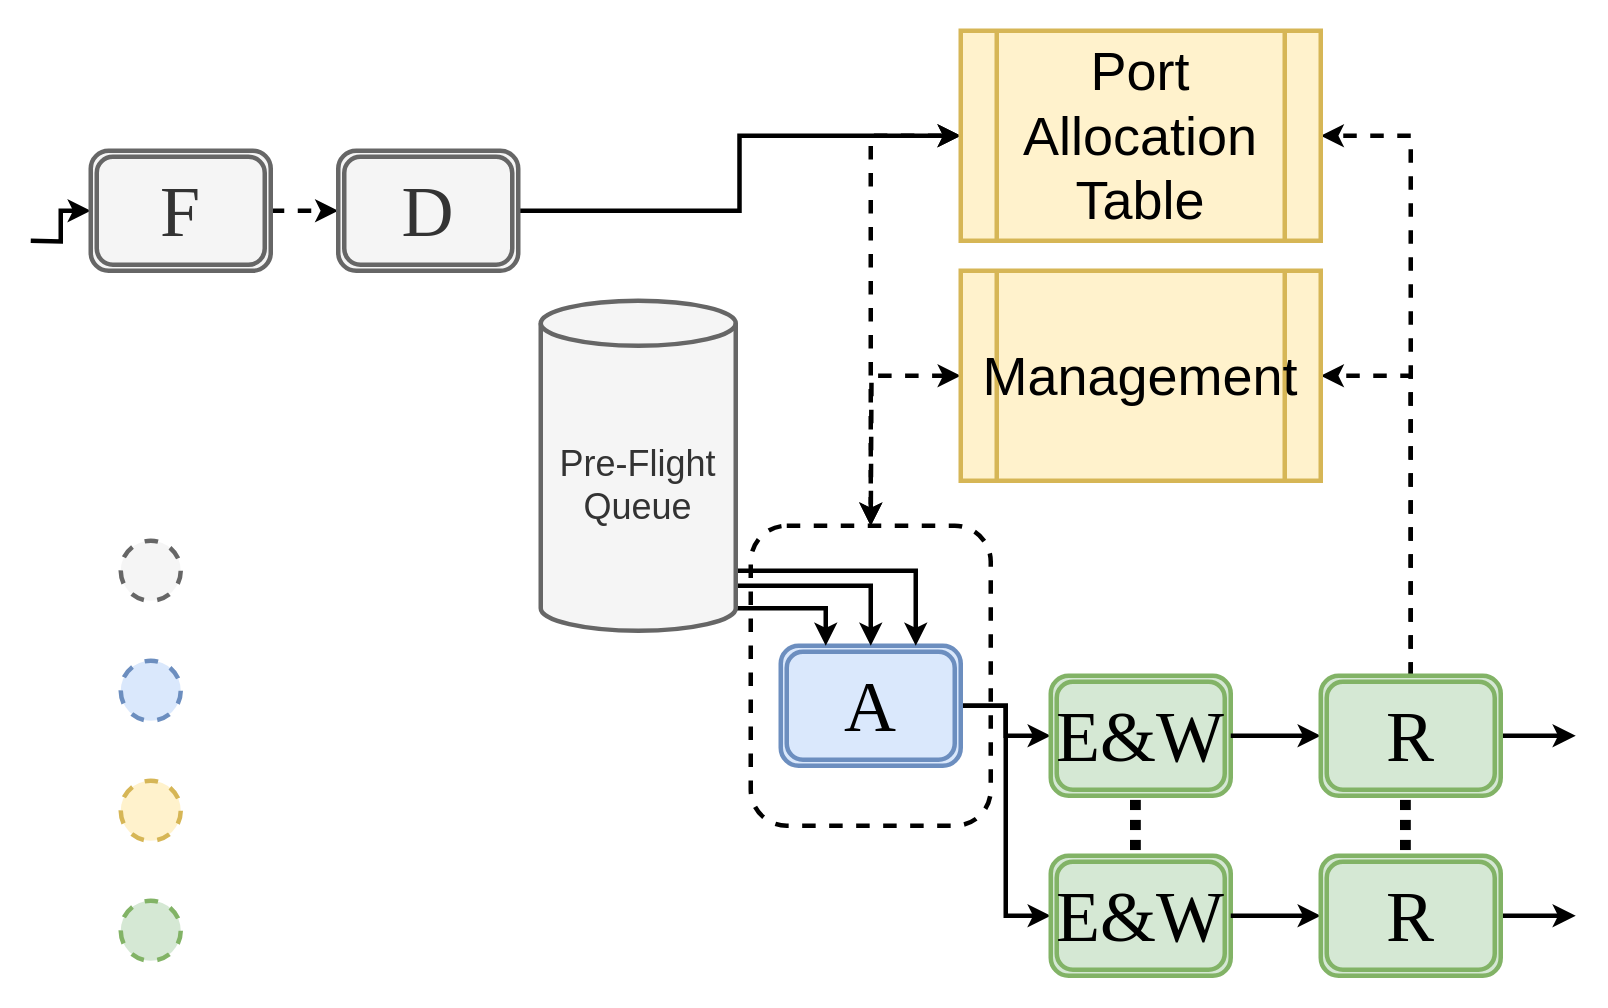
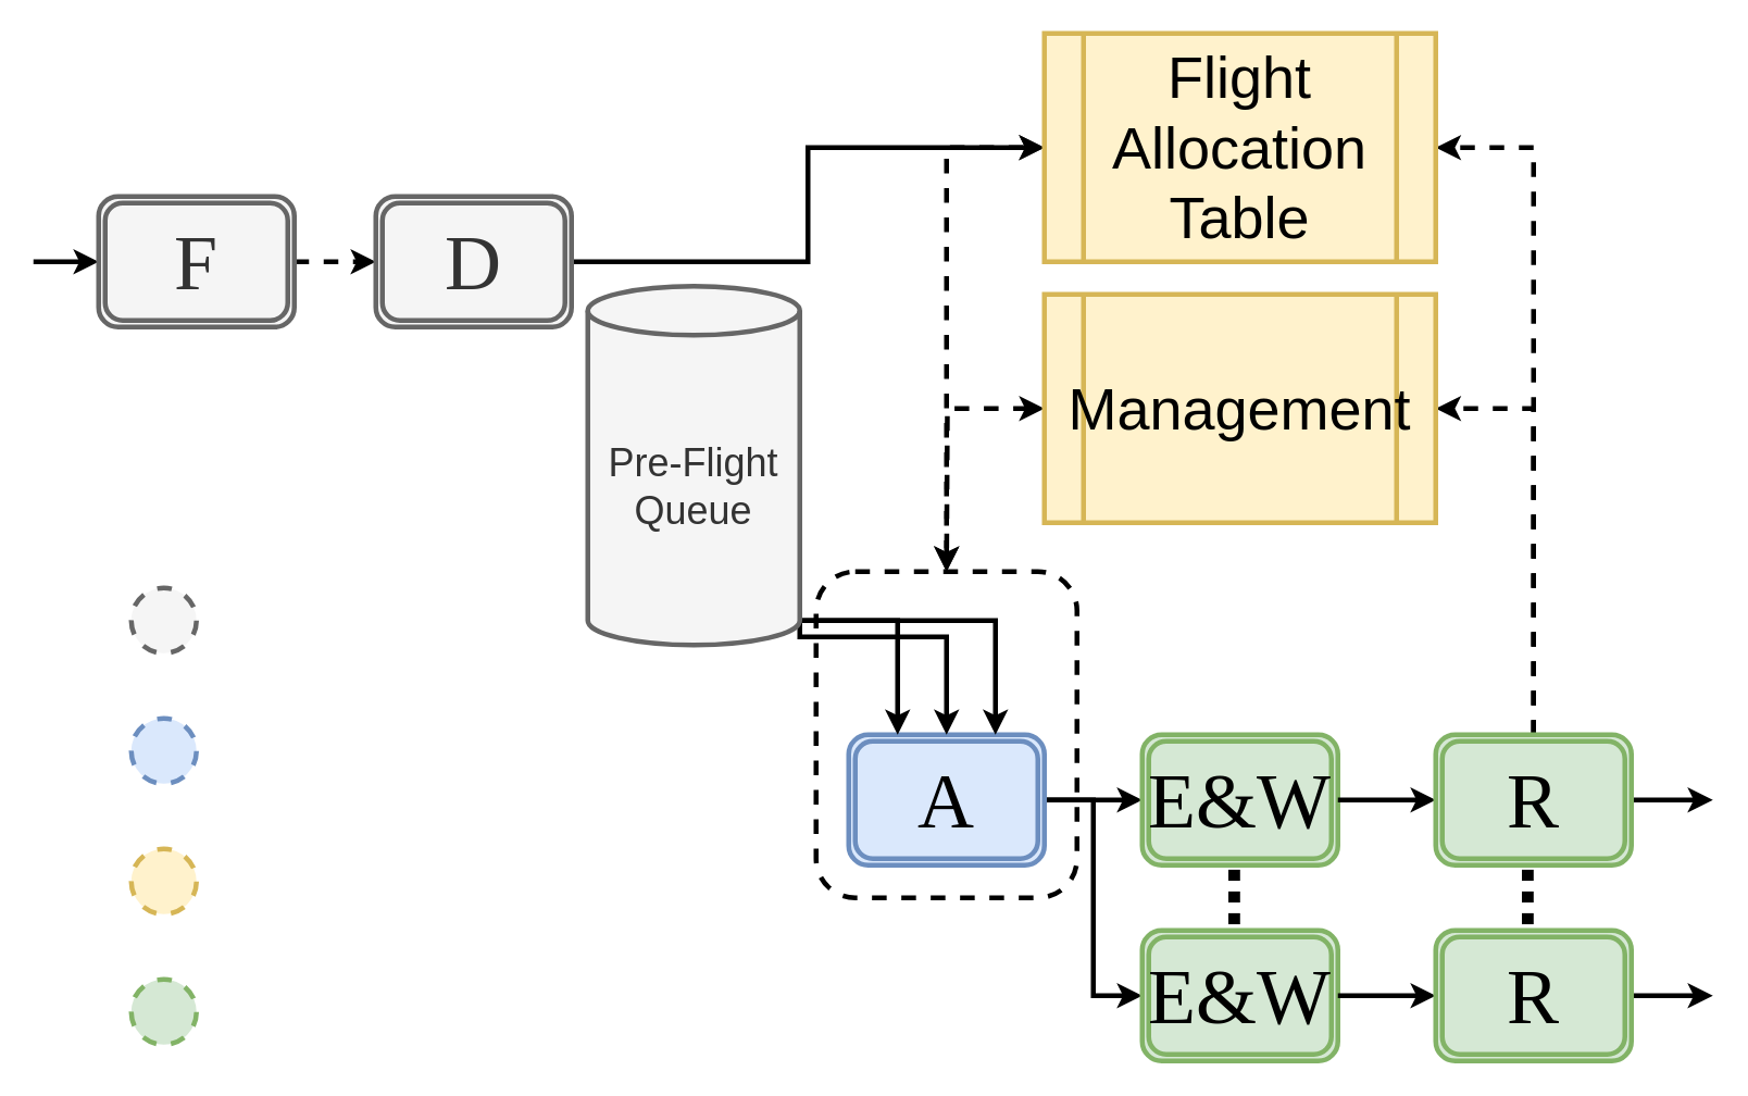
  <mxCell id="0" />
  <mxCell id="1" parent="0" />
  <mxCell id="2" style="edgeStyle=orthogonalEdgeStyle;rounded=0;orthogonalLoop=1;jettySize=auto;html=1;exitX=0.5;exitY=0;exitDx=0;exitDy=0;entryX=0;entryY=0.5;entryDx=0;entryDy=0;strokeWidth=3;startArrow=classic;startFill=1;dashed=1;" edge="1" parent="1" source="3" target="20"><mxGeometry relative="1" as="geometry"><Array as="points"><mxPoint x="580" y="90" /></Array></mxGeometry></mxCell>
  <mxCell id="3" value="" style="rounded=1;whiteSpace=wrap;html=1;strokeWidth=3;dashed=1;" vertex="1" parent="1"><mxGeometry x="500" y="350" width="160" height="200" as="geometry" /></mxCell>
  <mxCell id="4" style="edgeStyle=orthogonalEdgeStyle;rounded=0;orthogonalLoop=1;jettySize=auto;html=1;exitX=1;exitY=0.5;exitDx=0;exitDy=0;strokeWidth=3;dashed=1;" edge="1" parent="1" source="6" target="8"><mxGeometry relative="1" as="geometry" /></mxCell>
  <mxCell id="5" style="edgeStyle=orthogonalEdgeStyle;rounded=0;orthogonalLoop=1;jettySize=auto;html=1;exitX=0;exitY=0.5;exitDx=0;exitDy=0;strokeWidth=3;startArrow=classic;startFill=1;endArrow=none;endFill=0;" edge="1" parent="1" source="6"><mxGeometry relative="1" as="geometry"><mxPoint x="20" y="160" as="targetPoint" /></mxGeometry></mxCell>
- <mxCell id="6" value="&lt;font style=&quot;font-size: 48px&quot; face=&quot;Tahoma&quot;&gt;F&lt;/font&gt;" style="shape=ext;double=1;rounded=1;whiteSpace=wrap;html=1;strokeWidth=3;fillColor=#f5f5f5;strokeColor=#666666;fontColor=#333333;" vertex="1" parent="1"><mxGeometry x="60" y="100" width="120" height="80" as="geometry" /></mxCell>
+ <mxCell id="6" value="&lt;font style=&quot;font-size: 48px&quot; face=&quot;Tahoma&quot;&gt;F&lt;/font&gt;" style="shape=ext;double=1;rounded=1;whiteSpace=wrap;html=1;strokeWidth=3;fillColor=#f5f5f5;strokeColor=#666666;fontColor=#333333;" vertex="1" parent="1"><mxGeometry x="60" y="120" width="120" height="80" as="geometry" /></mxCell>
  <mxCell id="7" style="edgeStyle=orthogonalEdgeStyle;rounded=0;orthogonalLoop=1;jettySize=auto;html=1;exitX=1;exitY=0.5;exitDx=0;exitDy=0;strokeWidth=3;" edge="1" parent="1" source="8" target="20"><mxGeometry relative="1" as="geometry" /></mxCell>
- <mxCell id="8" value="&lt;font style=&quot;font-size: 48px&quot; face=&quot;Tahoma&quot;&gt;D&lt;/font&gt;" style="shape=ext;double=1;rounded=1;whiteSpace=wrap;html=1;strokeWidth=3;fillColor=#f5f5f5;strokeColor=#666666;fontColor=#333333;" vertex="1" parent="1"><mxGeometry x="225" y="100" width="120" height="80" as="geometry" /></mxCell>
+ <mxCell id="8" value="&lt;font style=&quot;font-size: 48px&quot; face=&quot;Tahoma&quot;&gt;D&lt;/font&gt;" style="shape=ext;double=1;rounded=1;whiteSpace=wrap;html=1;strokeWidth=3;fillColor=#f5f5f5;strokeColor=#666666;fontColor=#333333;" vertex="1" parent="1"><mxGeometry x="230" y="120" width="120" height="80" as="geometry" /></mxCell>
  <mxCell id="9" style="edgeStyle=orthogonalEdgeStyle;rounded=0;orthogonalLoop=1;jettySize=auto;html=1;exitX=0;exitY=0.5;exitDx=0;exitDy=0;entryX=1;entryY=0.5;entryDx=0;entryDy=0;startArrow=classic;startFill=1;endArrow=none;endFill=0;strokeWidth=3;" edge="1" parent="1" source="10" target="17"><mxGeometry relative="1" as="geometry" /></mxCell>
  <mxCell id="10" value="&lt;font style=&quot;font-size: 48px&quot; face=&quot;Tahoma&quot;&gt;E&amp;amp;W&lt;/font&gt;" style="shape=ext;double=1;rounded=1;whiteSpace=wrap;html=1;strokeWidth=3;fillColor=#d5e8d4;strokeColor=#82b366;" vertex="1" parent="1"><mxGeometry x="700" y="450" width="120" height="80" as="geometry" /></mxCell>
  <mxCell id="11" style="edgeStyle=orthogonalEdgeStyle;rounded=0;orthogonalLoop=1;jettySize=auto;html=1;exitX=0;exitY=0.5;exitDx=0;exitDy=0;entryX=1;entryY=0.5;entryDx=0;entryDy=0;startArrow=classic;startFill=1;endArrow=none;endFill=0;strokeWidth=3;" edge="1" parent="1" source="15" target="10"><mxGeometry relative="1" as="geometry" /></mxCell>
  <mxCell id="12" style="edgeStyle=orthogonalEdgeStyle;rounded=0;orthogonalLoop=1;jettySize=auto;html=1;exitX=1;exitY=0.5;exitDx=0;exitDy=0;startArrow=none;startFill=0;endArrow=classic;endFill=1;strokeWidth=3;" edge="1" parent="1" source="15"><mxGeometry relative="1" as="geometry"><mxPoint x="1050" y="490" as="targetPoint" /></mxGeometry></mxCell>
  <mxCell id="13" style="edgeStyle=orthogonalEdgeStyle;rounded=0;orthogonalLoop=1;jettySize=auto;html=1;exitX=0.5;exitY=0;exitDx=0;exitDy=0;entryX=1;entryY=0.5;entryDx=0;entryDy=0;startArrow=none;startFill=0;endArrow=classic;endFill=1;strokeWidth=3;dashed=1;" edge="1" parent="1" source="15" target="20"><mxGeometry relative="1" as="geometry" /></mxCell>
  <mxCell id="14" style="edgeStyle=orthogonalEdgeStyle;rounded=0;orthogonalLoop=1;jettySize=auto;html=1;exitX=0.5;exitY=0;exitDx=0;exitDy=0;entryX=1;entryY=0.5;entryDx=0;entryDy=0;startArrow=none;startFill=0;endArrow=classic;endFill=1;strokeWidth=3;dashed=1;" edge="1" parent="1" source="15" target="19"><mxGeometry relative="1" as="geometry" /></mxCell>
  <mxCell id="15" value="&lt;font style=&quot;font-size: 48px&quot; face=&quot;Tahoma&quot;&gt;R&lt;/font&gt;" style="shape=ext;double=1;rounded=1;whiteSpace=wrap;html=1;strokeWidth=3;fillColor=#d5e8d4;strokeColor=#82b366;" vertex="1" parent="1"><mxGeometry x="880" y="450" width="120" height="80" as="geometry" /></mxCell>
  <mxCell id="16" style="edgeStyle=orthogonalEdgeStyle;rounded=0;orthogonalLoop=1;jettySize=auto;html=1;exitX=1;exitY=0.5;exitDx=0;exitDy=0;entryX=0;entryY=0.5;entryDx=0;entryDy=0;startArrow=none;startFill=0;endArrow=classic;endFill=1;strokeWidth=3;" edge="1" parent="1" source="17" target="25"><mxGeometry relative="1" as="geometry" /></mxCell>
- <mxCell id="17" value="&lt;font style=&quot;font-size: 48px&quot; face=&quot;Tahoma&quot;&gt;A&lt;/font&gt;" style="shape=ext;double=1;rounded=1;whiteSpace=wrap;html=1;strokeWidth=3;fillColor=#dae8fc;strokeColor=#6c8ebf;" vertex="1" parent="1"><mxGeometry x="520" y="430" width="120" height="80" as="geometry" /></mxCell>
+ <mxCell id="17" value="&lt;font style=&quot;font-size: 48px&quot; face=&quot;Tahoma&quot;&gt;A&lt;/font&gt;" style="shape=ext;double=1;rounded=1;whiteSpace=wrap;html=1;strokeWidth=3;fillColor=#dae8fc;strokeColor=#6c8ebf;" vertex="1" parent="1"><mxGeometry x="520" y="450" width="120" height="80" as="geometry" /></mxCell>
  <mxCell id="18" style="edgeStyle=orthogonalEdgeStyle;rounded=0;orthogonalLoop=1;jettySize=auto;html=1;exitX=0;exitY=0.5;exitDx=0;exitDy=0;dashed=1;startArrow=classic;startFill=1;endArrow=classic;endFill=1;strokeWidth=3;" edge="1" parent="1" source="19"><mxGeometry relative="1" as="geometry"><mxPoint x="580" y="350" as="targetPoint" /></mxGeometry></mxCell>
  <mxCell id="19" value="&lt;font style=&quot;font-size: 36px&quot;&gt;Management&lt;/font&gt;" style="shape=process;whiteSpace=wrap;html=1;backgroundOutline=1;strokeWidth=3;fillColor=#fff2cc;strokeColor=#d6b656;" vertex="1" parent="1"><mxGeometry x="640" y="180" width="240" height="140" as="geometry" /></mxCell>
- <mxCell id="20" value="&lt;font style=&quot;font-size: 36px&quot;&gt;Port Allocation Table&lt;/font&gt;" style="shape=process;whiteSpace=wrap;html=1;backgroundOutline=1;strokeWidth=3;fillColor=#fff2cc;strokeColor=#d6b656;" vertex="1" parent="1"><mxGeometry x="640" y="20" width="240" height="140" as="geometry" /></mxCell>
+ <mxCell id="20" value="&lt;font style=&quot;font-size: 36px&quot;&gt;Flight Allocation Table&lt;/font&gt;" style="shape=process;whiteSpace=wrap;html=1;backgroundOutline=1;strokeWidth=3;fillColor=#fff2cc;strokeColor=#d6b656;" vertex="1" parent="1"><mxGeometry x="640" y="20" width="240" height="140" as="geometry" /></mxCell>
  <mxCell id="21" style="edgeStyle=orthogonalEdgeStyle;rounded=0;orthogonalLoop=1;jettySize=auto;html=1;exitX=1;exitY=1;exitDx=0;exitDy=-15;exitPerimeter=0;entryX=0.25;entryY=0;entryDx=0;entryDy=0;strokeWidth=3;" edge="1" parent="1" source="24" target="17"><mxGeometry relative="1" as="geometry" /></mxCell>
  <mxCell id="22" style="edgeStyle=orthogonalEdgeStyle;rounded=0;orthogonalLoop=1;jettySize=auto;html=1;exitX=1;exitY=0;exitDx=0;exitDy=157.5;exitPerimeter=0;strokeWidth=3;" edge="1" parent="1" source="24" target="17"><mxGeometry relative="1" as="geometry"><Array as="points"><mxPoint x="490" y="390" /><mxPoint x="580" y="390" /></Array></mxGeometry></mxCell>
  <mxCell id="23" style="edgeStyle=orthogonalEdgeStyle;rounded=0;orthogonalLoop=1;jettySize=auto;html=1;exitX=1;exitY=0.5;exitDx=0;exitDy=0;exitPerimeter=0;entryX=0.75;entryY=0;entryDx=0;entryDy=0;strokeWidth=3;" edge="1" parent="1" source="24" target="17"><mxGeometry relative="1" as="geometry"><Array as="points"><mxPoint x="490" y="380" /><mxPoint x="610" y="380" /></Array></mxGeometry></mxCell>
- <mxCell id="24" value="&lt;font style=&quot;font-size: 24px&quot;&gt;Pre-Flight Queue&lt;/font&gt;" style="shape=cylinder3;whiteSpace=wrap;html=1;boundedLbl=1;backgroundOutline=1;size=15;strokeWidth=3;fillColor=#f5f5f5;strokeColor=#666666;fontColor=#333333;" vertex="1" parent="1"><mxGeometry x="360" y="200" width="130" height="220" as="geometry" /></mxCell>
+ <mxCell id="24" value="&lt;font style=&quot;font-size: 24px&quot;&gt;Pre-Flight Queue&lt;/font&gt;" style="shape=cylinder3;whiteSpace=wrap;html=1;boundedLbl=1;backgroundOutline=1;size=15;strokeWidth=3;fillColor=#f5f5f5;strokeColor=#666666;fontColor=#333333;" vertex="1" parent="1"><mxGeometry x="360" y="175" width="130" height="220" as="geometry" /></mxCell>
  <mxCell id="25" value="&lt;font style=&quot;font-size: 48px&quot; face=&quot;Tahoma&quot;&gt;E&amp;amp;W&lt;/font&gt;" style="shape=ext;double=1;rounded=1;whiteSpace=wrap;html=1;strokeWidth=3;fillColor=#d5e8d4;strokeColor=#82b366;" vertex="1" parent="1"><mxGeometry x="700" y="570" width="120" height="80" as="geometry" /></mxCell>
  <mxCell id="26" style="edgeStyle=orthogonalEdgeStyle;rounded=0;orthogonalLoop=1;jettySize=auto;html=1;exitX=0;exitY=0.5;exitDx=0;exitDy=0;entryX=1;entryY=0.5;entryDx=0;entryDy=0;startArrow=classic;startFill=1;endArrow=none;endFill=0;strokeWidth=3;" edge="1" parent="1" source="28" target="25"><mxGeometry relative="1" as="geometry" /></mxCell>
  <mxCell id="27" style="edgeStyle=orthogonalEdgeStyle;rounded=0;orthogonalLoop=1;jettySize=auto;html=1;exitX=1;exitY=0.5;exitDx=0;exitDy=0;startArrow=none;startFill=0;endArrow=classic;endFill=1;strokeWidth=3;" edge="1" parent="1" source="28"><mxGeometry relative="1" as="geometry"><mxPoint x="1050" y="610" as="targetPoint" /></mxGeometry></mxCell>
  <mxCell id="28" value="&lt;font style=&quot;font-size: 48px&quot; face=&quot;Tahoma&quot;&gt;R&lt;/font&gt;" style="shape=ext;double=1;rounded=1;whiteSpace=wrap;html=1;strokeWidth=3;fillColor=#d5e8d4;strokeColor=#82b366;" vertex="1" parent="1"><mxGeometry x="880" y="570" width="120" height="80" as="geometry" /></mxCell>
  <mxCell id="29" value="&lt;b&gt;&lt;font style=&quot;font-size: 48px&quot;&gt;...&lt;/font&gt;&lt;/b&gt;" style="text;html=1;strokeColor=none;fillColor=none;align=center;verticalAlign=middle;whiteSpace=wrap;rounded=0;dashed=1;rotation=90;" vertex="1" parent="1"><mxGeometry x="750" y="540" width="40" height="20" as="geometry" /></mxCell>
  <mxCell id="30" value="&lt;b&gt;&lt;font style=&quot;font-size: 48px&quot;&gt;...&lt;/font&gt;&lt;/b&gt;" style="text;html=1;strokeColor=none;fillColor=none;align=center;verticalAlign=middle;whiteSpace=wrap;rounded=0;dashed=1;rotation=90;" vertex="1" parent="1"><mxGeometry x="930" y="540" width="40" height="20" as="geometry" /></mxCell>
  <mxCell id="31" value="" style="ellipse;whiteSpace=wrap;html=1;aspect=fixed;dashed=1;strokeWidth=3;fillColor=#dae8fc;strokeColor=#6c8ebf;" vertex="1" parent="1"><mxGeometry x="80" y="440" width="40" height="40" as="geometry" /></mxCell>
  <mxCell id="32" value="" style="ellipse;whiteSpace=wrap;html=1;aspect=fixed;dashed=1;strokeWidth=3;fillColor=#fff2cc;strokeColor=#d6b656;" vertex="1" parent="1"><mxGeometry x="80" y="520" width="40" height="40" as="geometry" /></mxCell>
  <mxCell id="33" value="" style="ellipse;whiteSpace=wrap;html=1;aspect=fixed;dashed=1;strokeWidth=3;fillColor=#d5e8d4;strokeColor=#82b366;" vertex="1" parent="1"><mxGeometry x="80" y="600" width="40" height="40" as="geometry" /></mxCell>
  <mxCell id="34" value="" style="ellipse;whiteSpace=wrap;html=1;aspect=fixed;dashed=1;strokeWidth=3;fillColor=#f5f5f5;strokeColor=#666666;fontColor=#333333;" vertex="1" parent="1"><mxGeometry x="80" y="360" width="40" height="40" as="geometry" /></mxCell>
